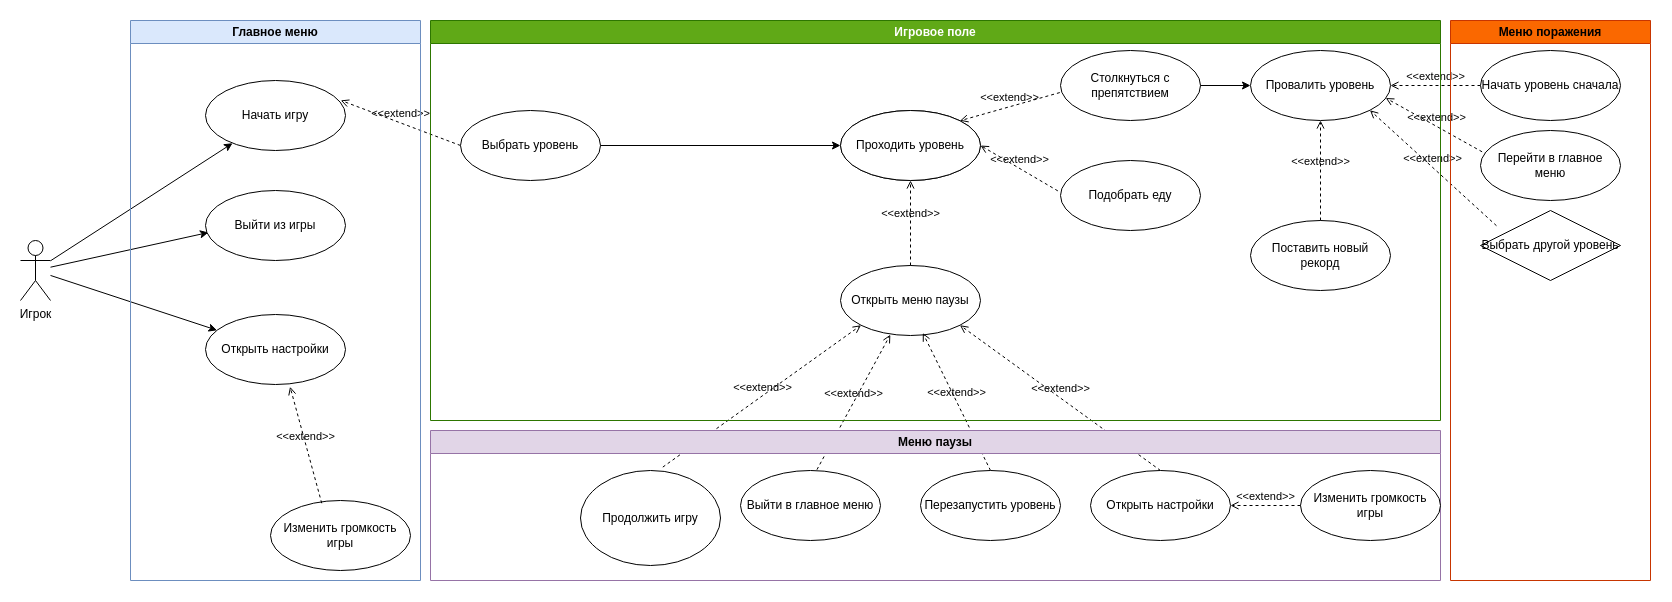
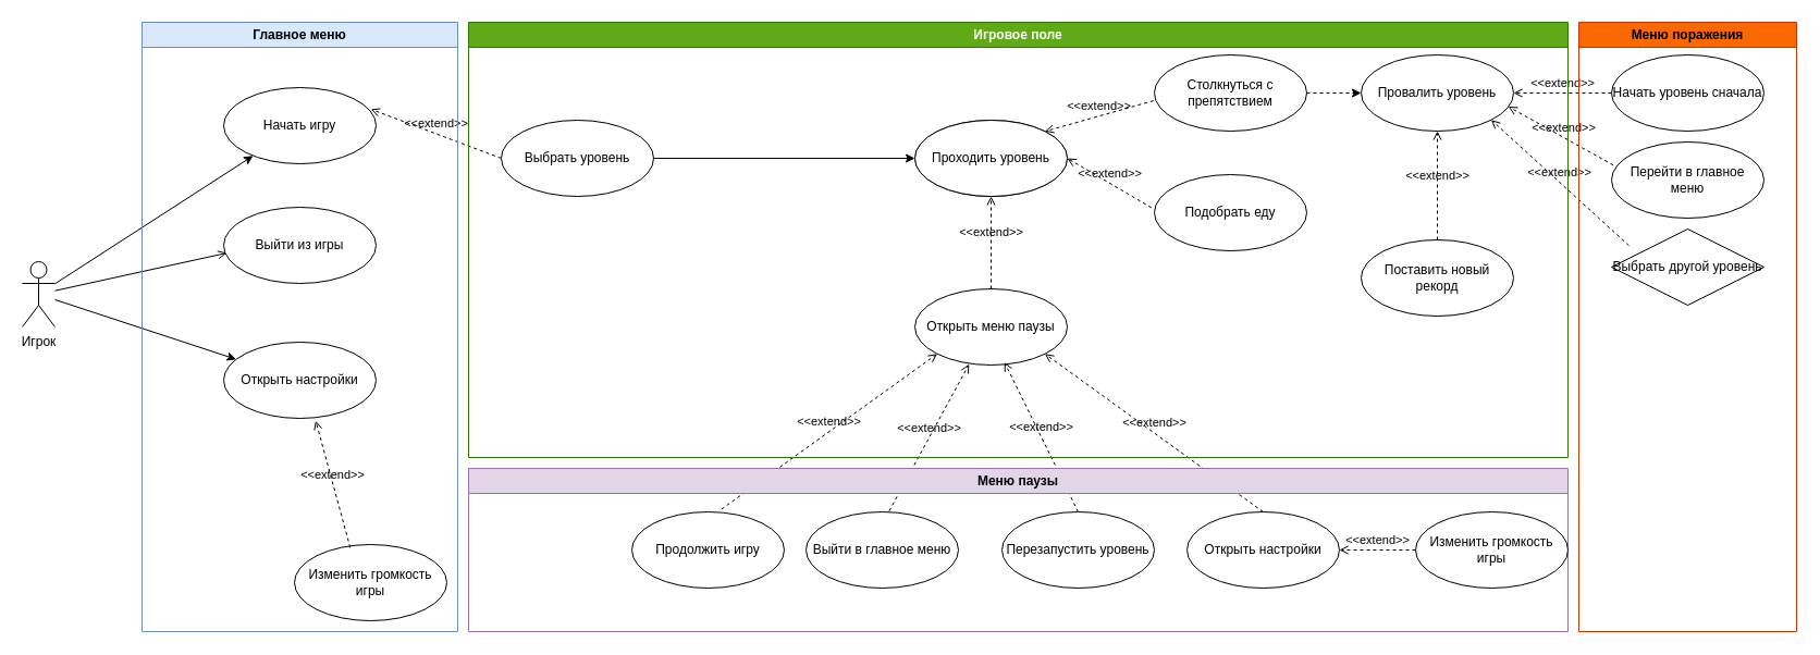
  <mxCell id="0" />
  <mxCell id="1" parent="0" />
  <mxCell id="2" value="Игрок" style="shape=umlActor;verticalLabelPosition=bottom;verticalAlign=top;html=1;" parent="1" vertex="1"><mxGeometry x="20" y="240" width="30" height="60" as="geometry" /></mxCell>
  <mxCell id="3" value="" style="endArrow=classic;html=1;rounded=0;entryX=0.193;entryY=0.896;entryDx=0;entryDy=0;entryPerimeter=0;" parent="1" source="2" target="22" edge="1"><mxGeometry width="50" height="50" relative="1" as="geometry"><mxPoint x="390" y="280" as="sourcePoint" /><mxPoint x="440" y="230" as="targetPoint" /></mxGeometry></mxCell>
  <mxCell id="4" value="" style="endArrow=classic;html=1;rounded=0;" parent="1" source="2" target="24" edge="1"><mxGeometry width="50" height="50" relative="1" as="geometry"><mxPoint x="390" y="280" as="sourcePoint" /><mxPoint x="440" y="230" as="targetPoint" /></mxGeometry></mxCell>
- <mxCell id="5" value="" style="endArrow=classic;html=1;rounded=0;entryX=0.021;entryY=0.6;entryDx=0;entryDy=0;entryPerimeter=0;" parent="1" source="2" target="23" edge="1"><mxGeometry width="50" height="50" relative="1" as="geometry"><mxPoint x="390" y="280" as="sourcePoint" /><mxPoint x="210" y="294" as="targetPoint" /></mxGeometry></mxCell>
+ <mxCell id="5" value="" style="endArrow=open;html=1;rounded=0;entryX=0.021;entryY=0.6;entryDx=0;entryDy=0;entryPerimeter=0;" parent="1" source="2" target="23" edge="1"><mxGeometry width="50" height="50" relative="1" as="geometry"><mxPoint x="390" y="280" as="sourcePoint" /><mxPoint x="210" y="294" as="targetPoint" /></mxGeometry></mxCell>
  <mxCell id="6" value="&amp;lt;&amp;lt;extend&amp;gt;&amp;gt;" style="html=1;verticalAlign=bottom;labelBackgroundColor=none;endArrow=open;endFill=0;dashed=1;rounded=0;entryX=0.966;entryY=0.284;entryDx=0;entryDy=0;entryPerimeter=0;exitX=0;exitY=0.5;exitDx=0;exitDy=0;" parent="1" source="7" target="22" edge="1"><mxGeometry width="160" relative="1" as="geometry"><mxPoint x="420" y="150" as="sourcePoint" /><mxPoint x="670" y="290" as="targetPoint" /></mxGeometry></mxCell>
  <mxCell id="7" value="Выбрать уровень" style="ellipse;whiteSpace=wrap;html=1;" parent="1" vertex="1"><mxGeometry x="460" y="110" width="140" height="70" as="geometry" /></mxCell>
  <mxCell id="8" value="" style="endArrow=classic;html=1;rounded=0;exitX=1;exitY=0.5;exitDx=0;exitDy=0;entryX=0;entryY=0.5;entryDx=0;entryDy=0;" parent="1" source="7" target="9" edge="1"><mxGeometry width="50" height="50" relative="1" as="geometry"><mxPoint x="770" y="145" as="sourcePoint" /><mxPoint x="850" y="145" as="targetPoint" /></mxGeometry></mxCell>
  <mxCell id="9" value="Проходить уровень" style="ellipse;whiteSpace=wrap;html=1;" parent="1" vertex="1"><mxGeometry x="840" y="110" width="140" height="70" as="geometry" /></mxCell>
  <mxCell id="10" value="&amp;lt;&amp;lt;extend&amp;gt;&amp;gt;" style="html=1;verticalAlign=bottom;labelBackgroundColor=none;endArrow=open;endFill=0;dashed=1;rounded=0;entryX=1;entryY=0.5;entryDx=0;entryDy=0;exitX=-0.019;exitY=0.434;exitDx=0;exitDy=0;exitPerimeter=0;" parent="1" source="31" target="9" edge="1"><mxGeometry width="160" relative="1" as="geometry"><mxPoint x="990" y="120" as="sourcePoint" /><mxPoint x="1150" y="120" as="targetPoint" /></mxGeometry></mxCell>
  <mxCell id="11" value="&amp;lt;&amp;lt;extend&amp;gt;&amp;gt;" style="html=1;verticalAlign=bottom;labelBackgroundColor=none;endArrow=open;endFill=0;dashed=1;rounded=0;entryX=1;entryY=0;entryDx=0;entryDy=0;exitX=-0.005;exitY=0.601;exitDx=0;exitDy=0;exitPerimeter=0;" parent="1" source="28" target="9" edge="1"><mxGeometry width="160" relative="1" as="geometry"><mxPoint x="990" y="120" as="sourcePoint" /><mxPoint x="1150" y="120" as="targetPoint" /></mxGeometry></mxCell>
  <mxCell id="12" value="Открыть меню паузы" style="ellipse;whiteSpace=wrap;html=1;" parent="1" vertex="1"><mxGeometry x="840" y="265" width="140" height="70" as="geometry" /></mxCell>
  <mxCell id="13" value="&amp;lt;&amp;lt;extend&amp;gt;&amp;gt;" style="html=1;verticalAlign=bottom;labelBackgroundColor=none;endArrow=open;endFill=0;dashed=1;rounded=0;entryX=0.5;entryY=1;entryDx=0;entryDy=0;exitX=0.5;exitY=0;exitDx=0;exitDy=0;" parent="1" source="12" target="9" edge="1"><mxGeometry width="160" relative="1" as="geometry"><mxPoint x="870" y="240" as="sourcePoint" /><mxPoint x="1030" y="240" as="targetPoint" /></mxGeometry></mxCell>
  <mxCell id="14" value="&amp;lt;&amp;lt;extend&amp;gt;&amp;gt;" style="html=1;verticalAlign=bottom;labelBackgroundColor=none;endArrow=open;endFill=0;dashed=1;rounded=0;entryX=1;entryY=0.5;entryDx=0;entryDy=0;exitX=0;exitY=0.5;exitDx=0;exitDy=0;" parent="1" source="43" target="29" edge="1"><mxGeometry width="160" relative="1" as="geometry"><mxPoint x="1500" y="-30" as="sourcePoint" /><mxPoint x="1480" y="120" as="targetPoint" /></mxGeometry></mxCell>
  <mxCell id="15" value="&amp;lt;&amp;lt;extend&amp;gt;&amp;gt;" style="html=1;verticalAlign=bottom;labelBackgroundColor=none;endArrow=open;endFill=0;dashed=1;rounded=0;exitX=0.049;exitY=0.346;exitDx=0;exitDy=0;exitPerimeter=0;entryX=0.966;entryY=0.679;entryDx=0;entryDy=0;entryPerimeter=0;" parent="1" source="44" target="29" edge="1"><mxGeometry width="160" relative="1" as="geometry"><mxPoint x="1543" y="52" as="sourcePoint" /><mxPoint x="1480" y="120" as="targetPoint" /></mxGeometry></mxCell>
  <mxCell id="16" value="&amp;lt;&amp;lt;extend&amp;gt;&amp;gt;" style="html=1;verticalAlign=bottom;labelBackgroundColor=none;endArrow=open;endFill=0;dashed=1;rounded=0;exitX=0.588;exitY=-0.036;exitDx=0;exitDy=0;exitPerimeter=0;entryX=0;entryY=1;entryDx=0;entryDy=0;" parent="1" source="36" target="12" edge="1"><mxGeometry width="160" relative="1" as="geometry"><mxPoint x="710" y="430" as="sourcePoint" /><mxPoint x="910" y="340" as="targetPoint" /></mxGeometry></mxCell>
  <mxCell id="17" value="&amp;lt;&amp;lt;extend&amp;gt;&amp;gt;" style="html=1;verticalAlign=bottom;labelBackgroundColor=none;endArrow=open;endFill=0;dashed=1;rounded=0;entryX=0.588;entryY=0.964;entryDx=0;entryDy=0;exitX=0.5;exitY=0;exitDx=0;exitDy=0;entryPerimeter=0;" parent="1" source="38" target="12" edge="1"><mxGeometry width="160" relative="1" as="geometry"><mxPoint x="770" y="440" as="sourcePoint" /><mxPoint x="930" y="440" as="targetPoint" /></mxGeometry></mxCell>
  <mxCell id="18" value="&amp;lt;&amp;lt;extend&amp;gt;&amp;gt;" style="html=1;verticalAlign=bottom;labelBackgroundColor=none;endArrow=open;endFill=0;dashed=1;rounded=0;exitX=0.546;exitY=-0.012;exitDx=0;exitDy=0;exitPerimeter=0;entryX=0.356;entryY=0.988;entryDx=0;entryDy=0;entryPerimeter=0;" parent="1" source="37" target="12" edge="1"><mxGeometry width="160" relative="1" as="geometry"><mxPoint x="770" y="440" as="sourcePoint" /><mxPoint x="910" y="335" as="targetPoint" /></mxGeometry></mxCell>
  <mxCell id="19" value="&amp;lt;&amp;lt;extend&amp;gt;&amp;gt;" style="html=1;verticalAlign=bottom;labelBackgroundColor=none;endArrow=open;endFill=0;dashed=1;rounded=0;exitX=0.5;exitY=0;exitDx=0;exitDy=0;entryX=1;entryY=1;entryDx=0;entryDy=0;" parent="1" source="39" target="12" edge="1"><mxGeometry width="160" relative="1" as="geometry"><mxPoint x="770" y="440" as="sourcePoint" /><mxPoint x="910" y="340" as="targetPoint" /></mxGeometry></mxCell>
  <mxCell id="20" value="&amp;lt;&amp;lt;extend&amp;gt;&amp;gt;" style="html=1;verticalAlign=bottom;labelBackgroundColor=none;endArrow=open;endFill=0;dashed=1;rounded=0;entryX=1;entryY=1;entryDx=0;entryDy=0;exitX=0.114;exitY=0.217;exitDx=0;exitDy=0;exitPerimeter=0;" parent="1" source="45" target="29" edge="1"><mxGeometry width="160" relative="1" as="geometry"><mxPoint x="1460" y="160" as="sourcePoint" /><mxPoint x="1560" y="-10" as="targetPoint" /></mxGeometry></mxCell>
  <mxCell id="21" value="Главное меню" style="swimlane;whiteSpace=wrap;html=1;fillColor=#dae8fc;strokeColor=#6c8ebf;" parent="1" vertex="1"><mxGeometry x="130" y="20" width="290" height="560" as="geometry" /></mxCell>
  <mxCell id="22" value="Начать игру" style="ellipse;whiteSpace=wrap;html=1;" parent="21" vertex="1"><mxGeometry x="75" y="60" width="140" height="70" as="geometry" /></mxCell>
  <mxCell id="23" value="Выйти из игры" style="ellipse;whiteSpace=wrap;html=1;" parent="21" vertex="1"><mxGeometry x="75" y="170" width="140" height="70" as="geometry" /></mxCell>
  <mxCell id="24" value="Открыть настройки" style="ellipse;whiteSpace=wrap;html=1;" parent="21" vertex="1"><mxGeometry x="75" y="294" width="140" height="70" as="geometry" /></mxCell>
  <mxCell id="25" value="Изменить громкость игры" style="ellipse;whiteSpace=wrap;html=1;" parent="21" vertex="1"><mxGeometry x="140" y="480" width="140" height="70" as="geometry" /></mxCell>
  <mxCell id="26" value="&amp;lt;&amp;lt;extend&amp;gt;&amp;gt;" style="html=1;verticalAlign=bottom;labelBackgroundColor=none;endArrow=open;endFill=0;dashed=1;rounded=0;entryX=0.604;entryY=1.032;entryDx=0;entryDy=0;entryPerimeter=0;exitX=0.366;exitY=0.039;exitDx=0;exitDy=0;exitPerimeter=0;" parent="21" source="25" target="24" edge="1"><mxGeometry width="160" relative="1" as="geometry"><mxPoint x="190" y="500" as="sourcePoint" /><mxPoint x="330" y="370" as="targetPoint" /></mxGeometry></mxCell>
  <mxCell id="27" value="Игровое поле" style="swimlane;whiteSpace=wrap;html=1;startSize=23;fillColor=#60a917;fontColor=#ffffff;strokeColor=#2D7600;" parent="1" vertex="1"><mxGeometry x="430" y="20" width="1010" height="400" as="geometry" /></mxCell>
  <mxCell id="28" value="Столкнуться с препятствием" style="ellipse;whiteSpace=wrap;html=1;" parent="27" vertex="1"><mxGeometry x="630" y="30" width="140" height="70" as="geometry" /></mxCell>
  <mxCell id="29" value="Провалить уровень" style="ellipse;whiteSpace=wrap;html=1;" parent="27" vertex="1"><mxGeometry x="820" y="30" width="140" height="70" as="geometry" /></mxCell>
- <mxCell id="30" value="" style="endArrow=classic;html=1;rounded=0;exitX=1;exitY=0.5;exitDx=0;exitDy=0;" parent="27" source="28" target="29" edge="1"><mxGeometry width="50" height="50" relative="1" as="geometry"><mxPoint x="770" y="70" as="sourcePoint" /><mxPoint x="860" y="25" as="targetPoint" /></mxGeometry></mxCell>
+ <mxCell id="30" value="" style="endArrow=classic;html=1;rounded=0;exitX=1;exitY=0.5;exitDx=0;exitDy=0;dashed=1;" parent="27" source="28" target="29" edge="1"><mxGeometry width="50" height="50" relative="1" as="geometry"><mxPoint x="770" y="70" as="sourcePoint" /><mxPoint x="860" y="25" as="targetPoint" /></mxGeometry></mxCell>
  <mxCell id="31" value="Подобрать еду" style="ellipse;whiteSpace=wrap;html=1;" parent="27" vertex="1"><mxGeometry x="630" y="140" width="140" height="70" as="geometry" /></mxCell>
  <mxCell id="32" value="Поставить новый рекорд" style="ellipse;whiteSpace=wrap;html=1;" parent="27" vertex="1"><mxGeometry x="820" y="200" width="140" height="70" as="geometry" /></mxCell>
  <mxCell id="33" value="&amp;lt;&amp;lt;extend&amp;gt;&amp;gt;" style="html=1;verticalAlign=bottom;labelBackgroundColor=none;endArrow=open;endFill=0;dashed=1;rounded=0;entryX=0.5;entryY=1;entryDx=0;entryDy=0;exitX=0.5;exitY=0;exitDx=0;exitDy=0;" parent="27" source="32" target="29" edge="1"><mxGeometry width="160" relative="1" as="geometry"><mxPoint x="970" y="-130" as="sourcePoint" /><mxPoint x="980" y="20" as="targetPoint" /></mxGeometry></mxCell>
  <mxCell id="34" value="Проходить уровень" style="ellipse;whiteSpace=wrap;html=1;" parent="27" vertex="1"><mxGeometry x="410" y="90" width="140" height="70" as="geometry" /></mxCell>
  <mxCell id="35" value="Меню паузы" style="swimlane;whiteSpace=wrap;html=1;startSize=23;fillColor=#e1d5e7;strokeColor=#9673a6;" parent="1" vertex="1"><mxGeometry x="430" y="430" width="1010" height="150" as="geometry" /></mxCell>
- <mxCell id="36" value="Продолжить игру" style="ellipse;whiteSpace=wrap;html=1;" parent="35" vertex="1"><mxGeometry x="150" y="40" width="140" height="95" as="geometry" /></mxCell>
+ <mxCell id="36" value="Продолжить игру" style="ellipse;whiteSpace=wrap;html=1;" parent="35" vertex="1"><mxGeometry x="150" y="40" width="140" height="70" as="geometry" /></mxCell>
  <mxCell id="37" value="Выйти в главное меню" style="ellipse;whiteSpace=wrap;html=1;" parent="35" vertex="1"><mxGeometry x="310" y="40" width="140" height="70" as="geometry" /></mxCell>
  <mxCell id="38" value="Перезапустить уровень" style="ellipse;whiteSpace=wrap;html=1;" parent="35" vertex="1"><mxGeometry x="490" y="40" width="140" height="70" as="geometry" /></mxCell>
  <mxCell id="39" value="Открыть настройки" style="ellipse;whiteSpace=wrap;html=1;" parent="35" vertex="1"><mxGeometry x="660" y="40" width="140" height="70" as="geometry" /></mxCell>
  <mxCell id="40" value="Изменить громкость игры" style="ellipse;whiteSpace=wrap;html=1;" parent="35" vertex="1"><mxGeometry x="870" y="40" width="140" height="70" as="geometry" /></mxCell>
  <mxCell id="41" value="&amp;lt;&amp;lt;extend&amp;gt;&amp;gt;" style="html=1;verticalAlign=bottom;labelBackgroundColor=none;endArrow=open;endFill=0;dashed=1;rounded=0;entryX=1;entryY=0.5;entryDx=0;entryDy=0;exitX=0;exitY=0.5;exitDx=0;exitDy=0;" parent="35" source="40" target="39" edge="1"><mxGeometry width="160" relative="1" as="geometry"><mxPoint x="590" y="230" as="sourcePoint" /><mxPoint x="760" y="100" as="targetPoint" /></mxGeometry></mxCell>
  <mxCell id="42" value="Меню поражения" style="swimlane;whiteSpace=wrap;html=1;fillColor=#fa6800;fontColor=#000000;strokeColor=#C73500;" parent="1" vertex="1"><mxGeometry x="1450" y="20" width="200" height="560" as="geometry" /></mxCell>
  <mxCell id="43" value="Начать уровень сначала" style="ellipse;whiteSpace=wrap;html=1;" parent="42" vertex="1"><mxGeometry x="30" y="30" width="140" height="70" as="geometry" /></mxCell>
  <mxCell id="44" value="Перейти в главное меню" style="ellipse;whiteSpace=wrap;html=1;" parent="42" vertex="1"><mxGeometry x="30" y="110" width="140" height="70" as="geometry" /></mxCell>
  <mxCell id="45" value="Выбрать другой уровень" style="rhombus;whiteSpace=wrap;html=1;" parent="42" vertex="1"><mxGeometry x="30" y="190" width="140" height="70" as="geometry" /></mxCell>
